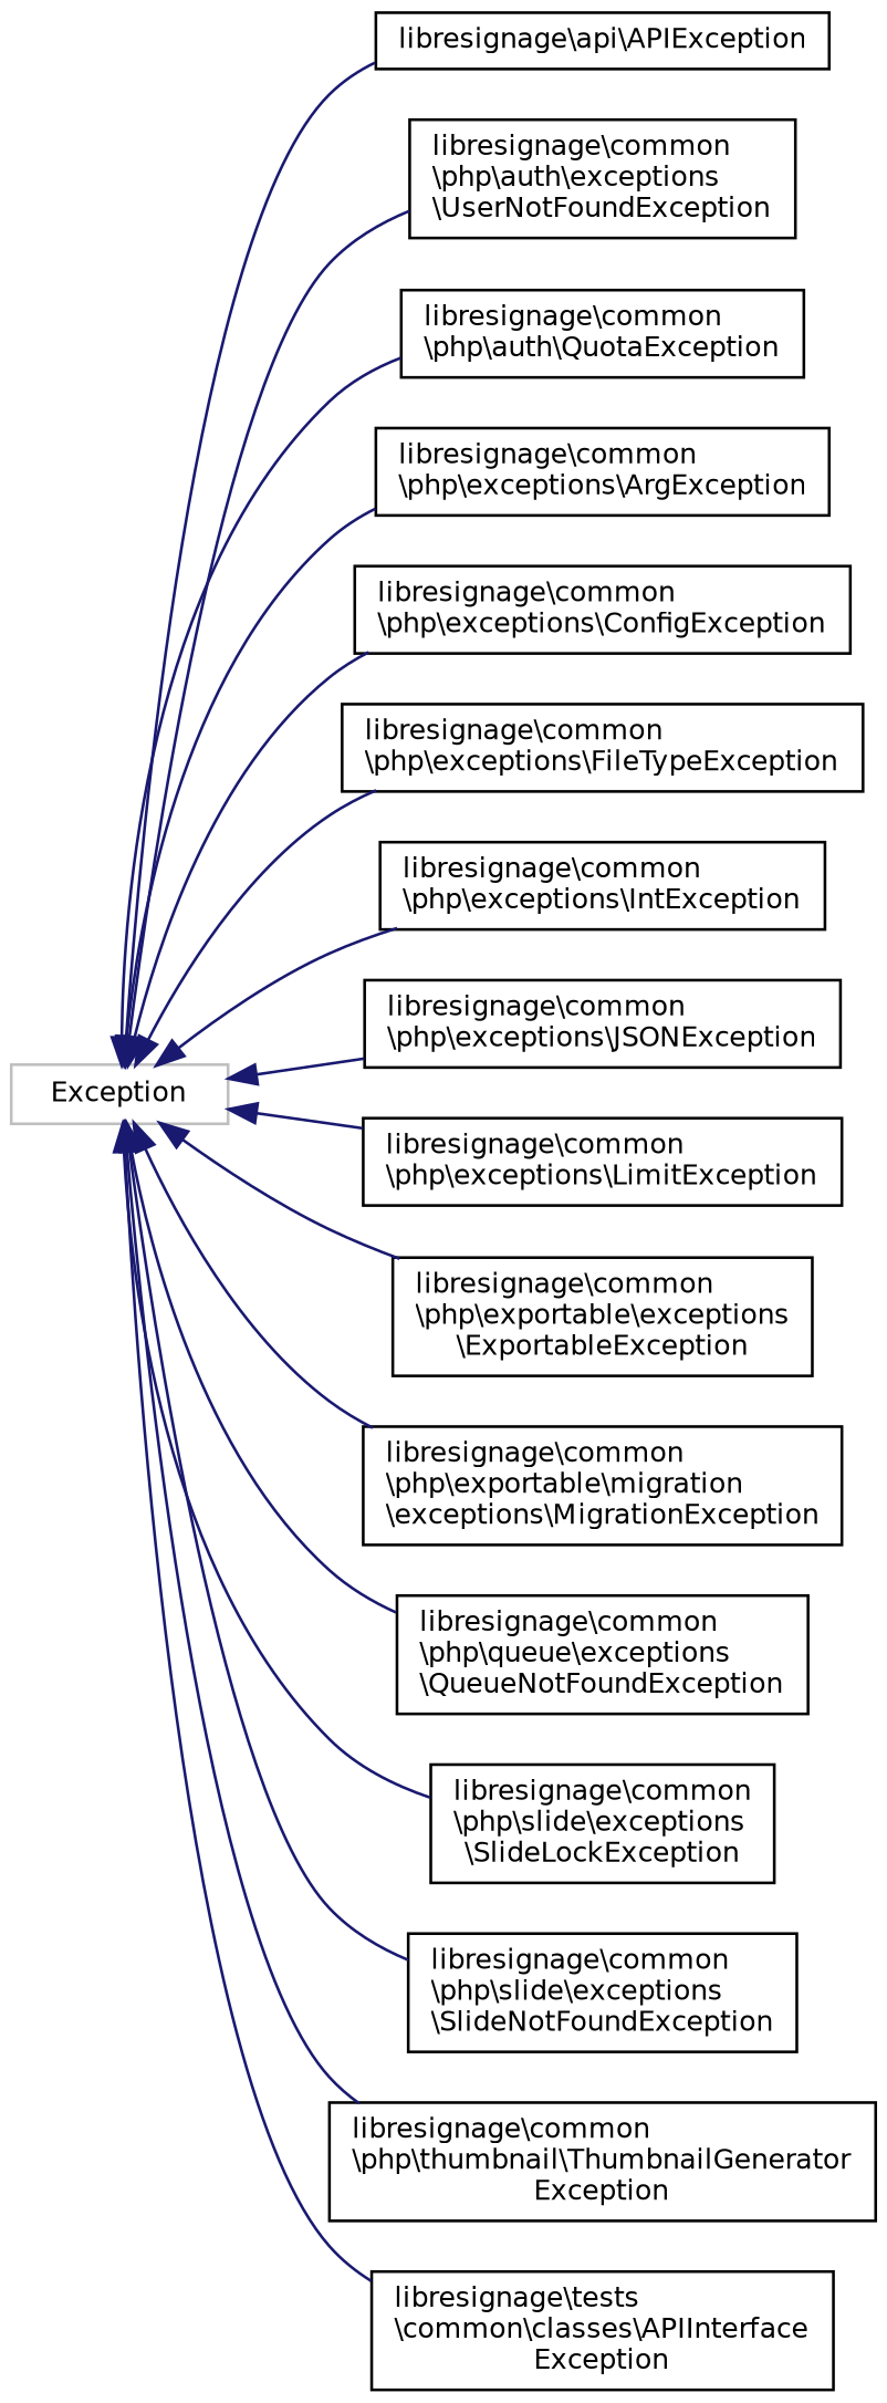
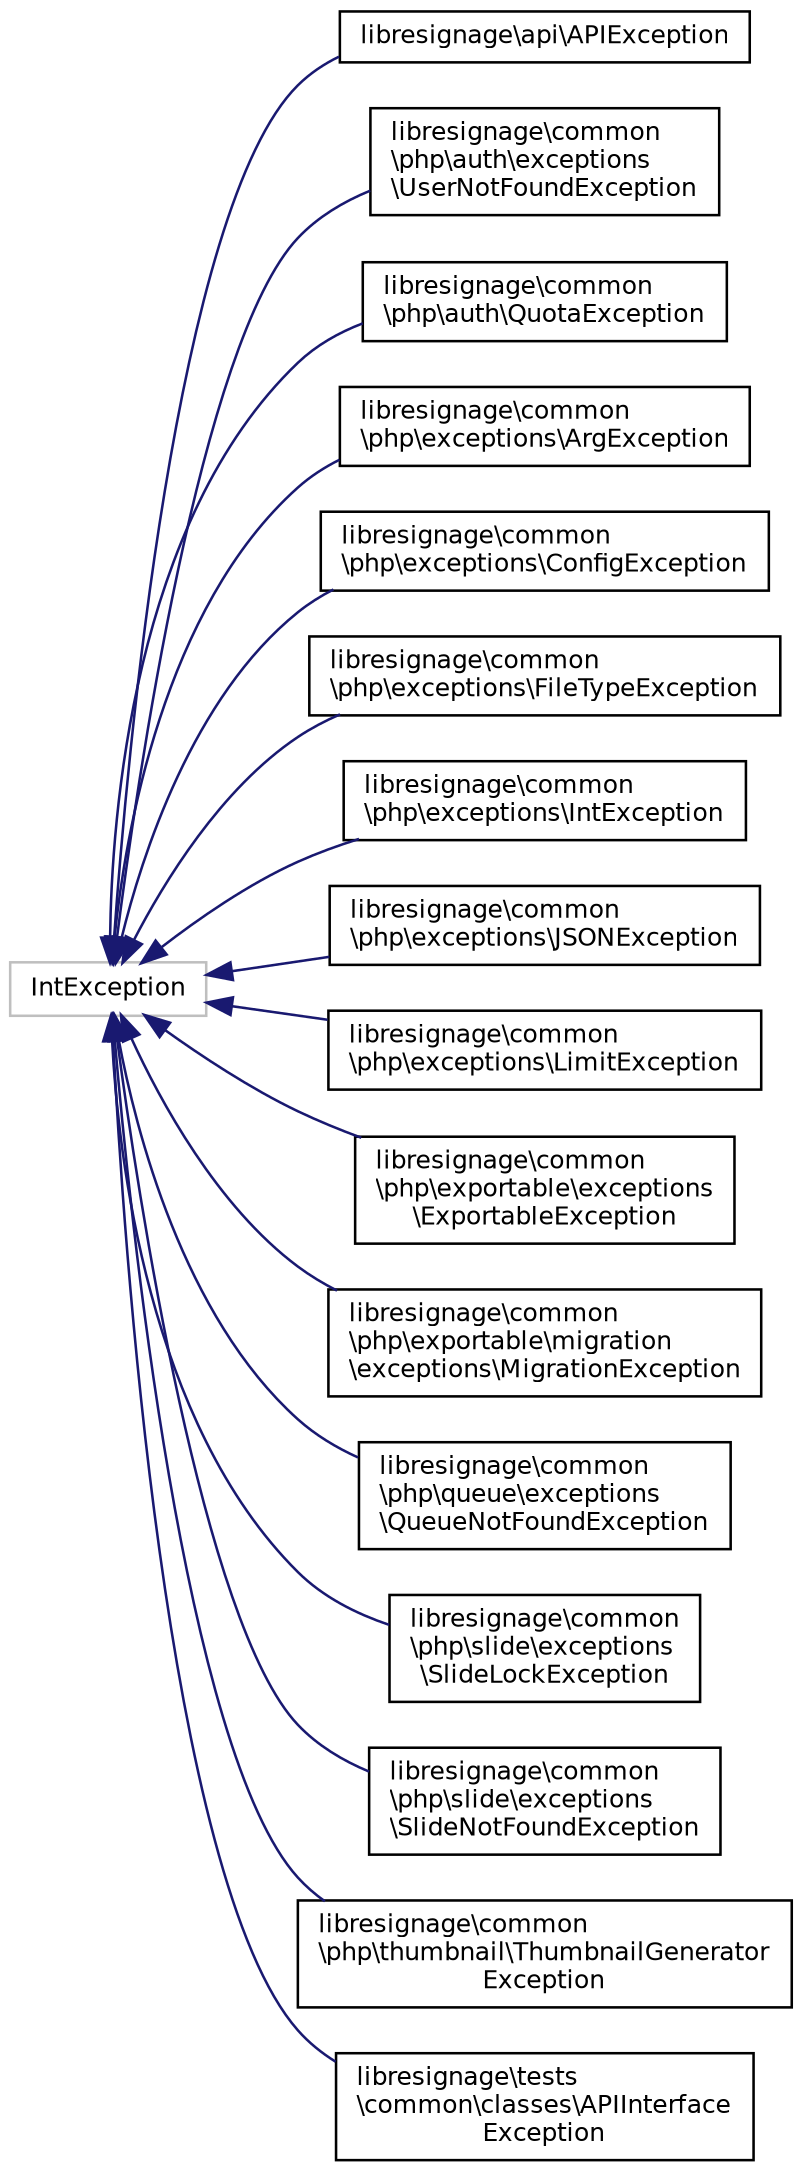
  digraph {
    rankdir=LR
    node [color=black fillcolor=white fontname=Helvetica fontsize=10 shape=record style=filled]
    edge [color=midnightblue dir=back fontname=Helvetica fontsize=10 labelfontname=Helvetica labelfontsize=10 style=solid]
-   n1 [color=grey75 height=0.2 label=Exception width=0.4]
+   n1 [color=grey75 height=0.2 label=IntException width=0.4]
    n2 [height=0.2 label="libresignage\\api\\APIException" width=0.4]
    n3 [height=0.2 label="libresignage\\common\l\\php\\auth\\exceptions\l\\UserNotFoundException" width=0.4]
    n4 [height=0.2 label="libresignage\\common\l\\php\\auth\\QuotaException" width=0.4]
    n5 [height=0.2 label="libresignage\\common\l\\php\\exceptions\\ArgException" width=0.4]
    n6 [height=0.2 label="libresignage\\common\l\\php\\exceptions\\ConfigException" width=0.4]
    n7 [height=0.2 label="libresignage\\common\l\\php\\exceptions\\FileTypeException" width=0.4]
    n8 [height=0.2 label="libresignage\\common\l\\php\\exceptions\\IntException" width=0.4]
    n9 [height=0.2 label="libresignage\\common\l\\php\\exceptions\\JSONException" width=0.4]
    n10 [height=0.2 label="libresignage\\common\l\\php\\exceptions\\LimitException" width=0.4]
    n11 [height=0.2 label="libresignage\\common\l\\php\\exportable\\exceptions\l\\ExportableException" width=0.4]
    n12 [height=0.2 label="libresignage\\common\l\\php\\exportable\\migration\l\\exceptions\\MigrationException" width=0.4]
    n13 [height=0.2 label="libresignage\\common\l\\php\\queue\\exceptions\l\\QueueNotFoundException" width=0.4]
    n14 [height=0.2 label="libresignage\\common\l\\php\\slide\\exceptions\l\\SlideLockException" width=0.4]
    n15 [height=0.2 label="libresignage\\common\l\\php\\slide\\exceptions\l\\SlideNotFoundException" width=0.4]
    n16 [height=0.2 label="libresignage\\common\l\\php\\thumbnail\\ThumbnailGenerator\lException" width=0.4]
    n17 [height=0.2 label="libresignage\\tests\l\\common\\classes\\APIInterface\lException" width=0.4]
    n1 -> n2
    n1 -> n3
    n1 -> n4
    n1 -> n5
    n1 -> n6
    n1 -> n7
    n1 -> n8
    n1 -> n9
    n1 -> n10
    n1 -> n11
    n1 -> n12
    n1 -> n13
    n1 -> n14
    n1 -> n15
    n1 -> n16
    n1 -> n17
  }
